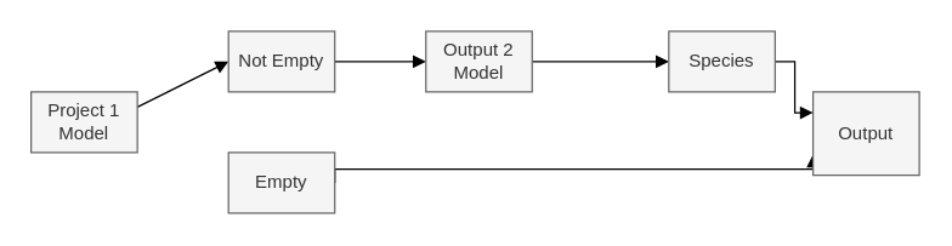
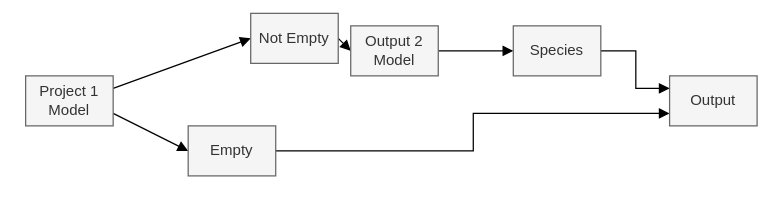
  <mxCell id="0" />
  <mxCell id="1" parent="0" />
  <mxCell id="2" parent="1" style="rounded=0;orthogonalLoop=1;jettySize=auto;html=1;exitX=1;exitY=0.25;exitDx=0;exitDy=0;entryX=0;entryY=0.5;entryDx=0;entryDy=0;endArrow=block;endFill=1;" edge="1" source="4" target="6"><mxGeometry as="geometry" relative="1" /></mxCell>
+ <mxCell id="3" parent="1" style="rounded=0;orthogonalLoop=1;jettySize=auto;html=1;exitX=1;exitY=0.75;exitDx=0;exitDy=0;entryX=0;entryY=0.5;entryDx=0;entryDy=0;endArrow=block;endFill=1;" edge="1" source="4" target="8"><mxGeometry as="geometry" relative="1" /></mxCell>
  <mxCell id="4" value="Project 1 Model&lt;br&gt;" parent="1" style="text;html=1;align=center;verticalAlign=middle;whiteSpace=wrap;rounded=0;fillColor=#f5f5f5;strokeColor=#666666;fontColor=#333333;" vertex="1"><mxGeometry as="geometry" x="20" y="60" width="70" height="40" /></mxCell>
  <mxCell id="5" parent="1" style="edgeStyle=none;rounded=0;orthogonalLoop=1;jettySize=auto;html=1;exitX=1;exitY=0.5;exitDx=0;exitDy=0;entryX=0;entryY=0.5;entryDx=0;entryDy=0;endArrow=block;endFill=1;" edge="1" source="6" target="10"><mxGeometry as="geometry" relative="1" /></mxCell>
- <mxCell id="6" value="Not Empty&lt;br&gt;" parent="1" style="text;html=1;align=center;verticalAlign=middle;whiteSpace=wrap;rounded=0;fillColor=#f5f5f5;strokeColor=#666666;fontColor=#333333;" vertex="1"><mxGeometry as="geometry" x="150" y="20" width="70" height="40" /></mxCell>
+ <mxCell id="6" value="Not Empty&lt;br&gt;" parent="1" style="text;html=1;align=center;verticalAlign=middle;whiteSpace=wrap;rounded=0;fillColor=#f5f5f5;strokeColor=#666666;fontColor=#333333;" vertex="1"><mxGeometry x="200" y="10" as="geometry" width="70" height="40" /></mxCell>
  <mxCell id="7" parent="1" style="edgeStyle=elbowEdgeStyle;rounded=0;orthogonalLoop=1;jettySize=auto;elbow=vertical;html=1;exitX=1;exitY=0.5;exitDx=0;exitDy=0;entryX=0;entryY=0.75;entryDx=0;entryDy=0;endArrow=block;endFill=1;" edge="1" source="8" target="11"><mxGeometry as="geometry" relative="1" /></mxCell>
  <mxCell id="8" value="Empty&lt;br&gt;" parent="1" style="text;html=1;align=center;verticalAlign=middle;whiteSpace=wrap;rounded=0;fillColor=#f5f5f5;strokeColor=#666666;fontColor=#333333;" vertex="1"><mxGeometry as="geometry" x="150" y="100" width="70" height="40" /></mxCell>
  <mxCell id="9" parent="1" style="edgeStyle=elbowEdgeStyle;rounded=0;orthogonalLoop=1;jettySize=auto;elbow=vertical;html=1;exitX=1;exitY=0.5;exitDx=0;exitDy=0;entryX=0;entryY=0.5;entryDx=0;entryDy=0;endArrow=block;endFill=1;" edge="1" source="10" target="13"><mxGeometry as="geometry" relative="1" /></mxCell>
  <mxCell id="10" value="Output 2 Model&lt;br&gt;" parent="1" style="text;html=1;align=center;verticalAlign=middle;whiteSpace=wrap;rounded=0;fillColor=#f5f5f5;strokeColor=#666666;fontColor=#333333;" vertex="1"><mxGeometry as="geometry" x="280" y="20" width="70" height="40" /></mxCell>
- <mxCell id="11" value="Output&lt;br&gt;" parent="1" style="text;html=1;align=center;verticalAlign=middle;whiteSpace=wrap;rounded=0;fillColor=#f5f5f5;strokeColor=#666666;fontColor=#333333;" vertex="1"><mxGeometry x="535" y="60" as="geometry" width="70" height="55" /></mxCell>
+ <mxCell id="11" value="Output&lt;br&gt;" parent="1" style="text;html=1;align=center;verticalAlign=middle;whiteSpace=wrap;rounded=0;fillColor=#f5f5f5;strokeColor=#666666;fontColor=#333333;" vertex="1"><mxGeometry as="geometry" x="535" y="60" width="70" height="40" /></mxCell>
  <mxCell id="12" parent="1" style="edgeStyle=elbowEdgeStyle;rounded=0;orthogonalLoop=1;jettySize=auto;elbow=vertical;html=1;exitX=1;exitY=0.5;exitDx=0;exitDy=0;entryX=0;entryY=0.25;entryDx=0;entryDy=0;endArrow=block;endFill=1;" edge="1" source="13" target="11"><mxGeometry as="geometry" relative="1" /></mxCell>
- <mxCell id="13" value="Species&lt;br&gt;" parent="1" style="text;html=1;align=center;verticalAlign=middle;whiteSpace=wrap;rounded=0;fillColor=#f5f5f5;strokeColor=#666666;fontColor=#333333;" vertex="1"><mxGeometry x="440" y="20" as="geometry" width="70" height="40" /></mxCell>
+ <mxCell id="13" value="Species&lt;br&gt;" parent="1" style="text;html=1;align=center;verticalAlign=middle;whiteSpace=wrap;rounded=0;fillColor=#f5f5f5;strokeColor=#666666;fontColor=#333333;" vertex="1"><mxGeometry as="geometry" x="410" y="20" width="70" height="40" /></mxCell>
